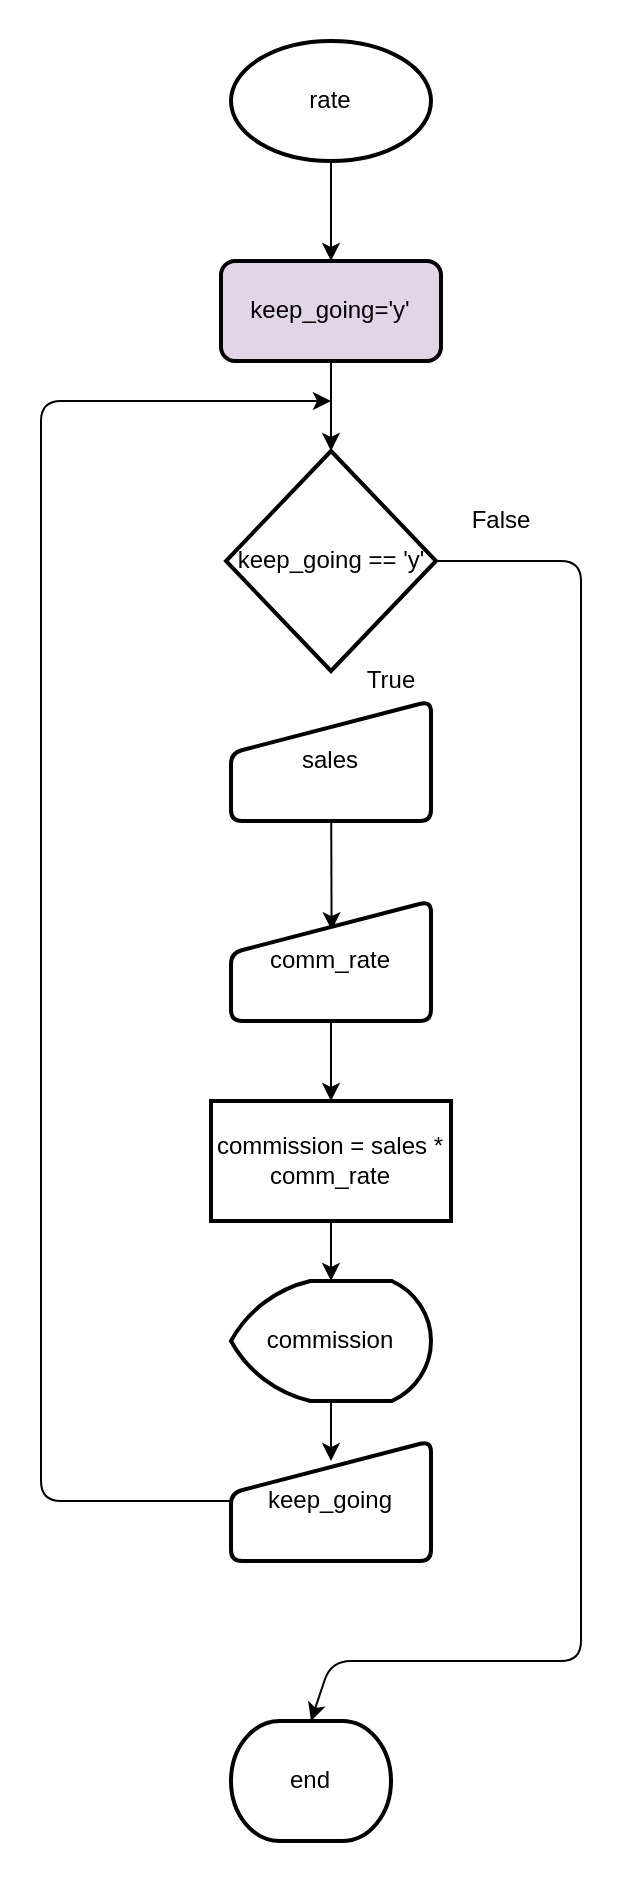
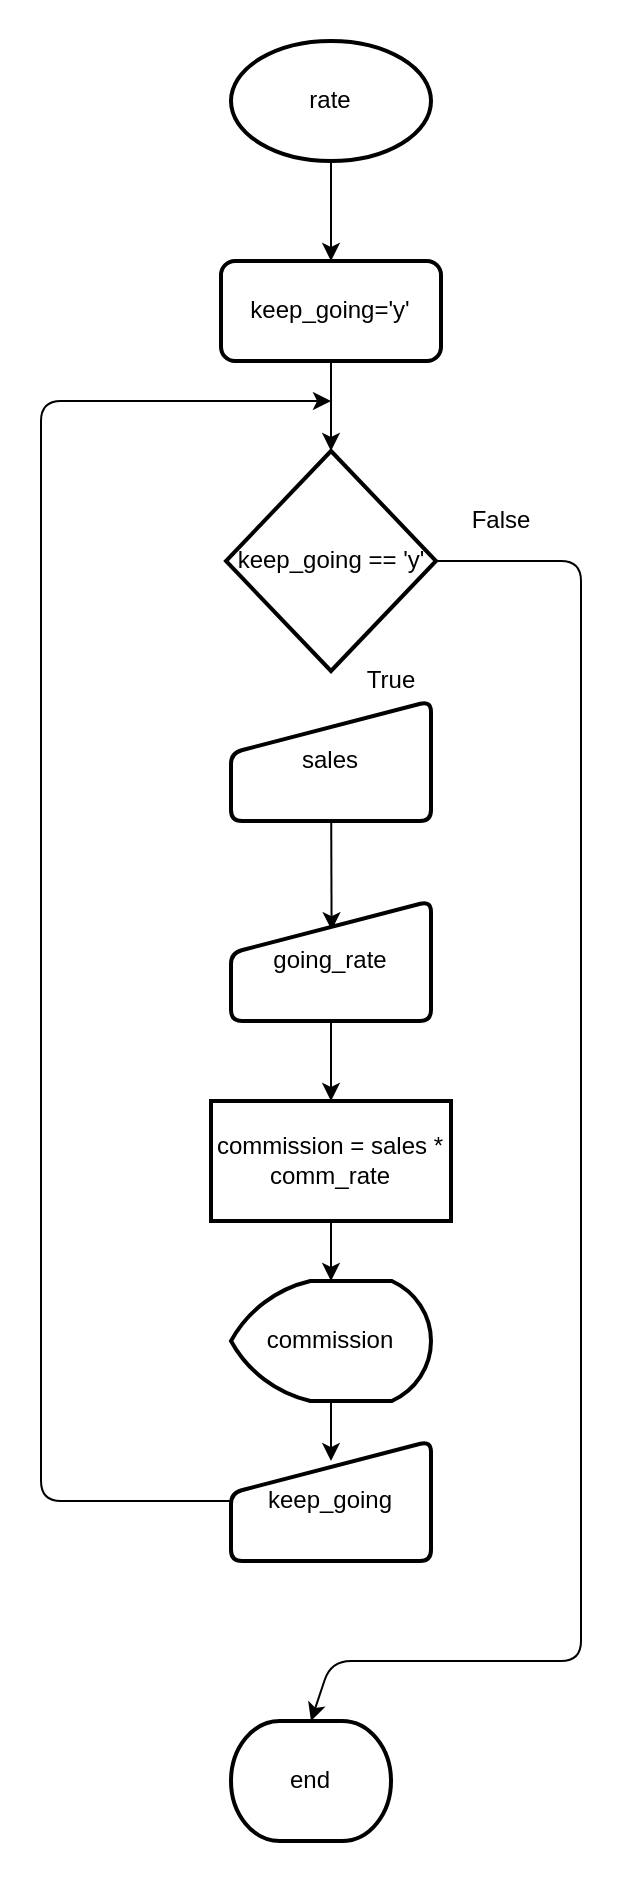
  <mxCell id="0" />
  <mxCell id="1" parent="0" />
  <mxCell id="2" style="edgeStyle=none;html=1;entryX=0.5;entryY=0;entryDx=0;entryDy=0;" edge="1" parent="1" source="3" target="8"><mxGeometry relative="1" as="geometry" /></mxCell>
  <mxCell id="3" value="rate" style="strokeWidth=2;html=1;shape=mxgraph.flowchart.start_1;whiteSpace=wrap;" vertex="1" parent="1"><mxGeometry x="115" y="20" width="100" height="60" as="geometry" /></mxCell>
  <mxCell id="4" value="end" style="strokeWidth=2;html=1;shape=mxgraph.flowchart.terminator;whiteSpace=wrap;" vertex="1" parent="1"><mxGeometry x="115" y="860" width="80" height="60" as="geometry" /></mxCell>
  <mxCell id="5" style="edgeStyle=none;html=1;entryX=0.5;entryY=0;entryDx=0;entryDy=0;entryPerimeter=0;" edge="1" parent="1" source="6" target="4"><mxGeometry relative="1" as="geometry"><mxPoint x="165" y="830" as="targetPoint" /><Array as="points"><mxPoint x="290" y="280" /><mxPoint x="290" y="830" /><mxPoint x="165" y="830" /></Array></mxGeometry></mxCell>
  <mxCell id="6" value="keep_going == 'y'" style="strokeWidth=2;html=1;shape=mxgraph.flowchart.decision;whiteSpace=wrap;" vertex="1" parent="1"><mxGeometry x="112.5" y="225" width="105" height="110" as="geometry" /></mxCell>
  <mxCell id="7" style="edgeStyle=none;html=1;entryX=0.5;entryY=0;entryDx=0;entryDy=0;entryPerimeter=0;" edge="1" parent="1" source="8" target="6"><mxGeometry relative="1" as="geometry" /></mxCell>
- <mxCell id="8" value="keep_going='y'" style="rounded=1;whiteSpace=wrap;html=1;absoluteArcSize=1;arcSize=14;strokeWidth=2;fillColor=#e1d5e7;" vertex="1" parent="1"><mxGeometry x="110" y="130" width="110" height="50" as="geometry" /></mxCell>
+ <mxCell id="8" value="keep_going='y'" style="rounded=1;whiteSpace=wrap;html=1;absoluteArcSize=1;arcSize=14;strokeWidth=2;" vertex="1" parent="1"><mxGeometry x="110" y="130" width="110" height="50" as="geometry" /></mxCell>
  <mxCell id="9" value="True" style="text;html=1;align=center;verticalAlign=middle;resizable=0;points=[];autosize=1;strokeColor=none;fillColor=none;" vertex="1" parent="1"><mxGeometry x="175" y="330" width="40" height="20" as="geometry" /></mxCell>
  <mxCell id="10" value="False" style="text;html=1;align=center;verticalAlign=middle;resizable=0;points=[];autosize=1;strokeColor=none;fillColor=none;" vertex="1" parent="1"><mxGeometry x="230" y="250" width="40" height="20" as="geometry" /></mxCell>
  <mxCell id="11" style="edgeStyle=none;html=1;entryX=0.503;entryY=0.243;entryDx=0;entryDy=0;entryPerimeter=0;" edge="1" parent="1" source="12" target="14"><mxGeometry relative="1" as="geometry" /></mxCell>
  <mxCell id="12" value="sales" style="html=1;strokeWidth=2;shape=manualInput;whiteSpace=wrap;rounded=1;size=26;arcSize=11;" vertex="1" parent="1"><mxGeometry x="115" y="350" width="100" height="60" as="geometry" /></mxCell>
  <mxCell id="13" style="edgeStyle=none;html=1;entryX=0.5;entryY=0;entryDx=0;entryDy=0;" edge="1" parent="1" source="14" target="20"><mxGeometry relative="1" as="geometry" /></mxCell>
- <mxCell id="14" value="comm_rate" style="html=1;strokeWidth=2;shape=manualInput;whiteSpace=wrap;rounded=1;size=26;arcSize=11;" vertex="1" parent="1"><mxGeometry x="115" y="450" width="100" height="60" as="geometry" /></mxCell>
+ <mxCell id="14" value="going_rate" style="html=1;strokeWidth=2;shape=manualInput;whiteSpace=wrap;rounded=1;size=26;arcSize=11;" vertex="1" parent="1"><mxGeometry x="115" y="450" width="100" height="60" as="geometry" /></mxCell>
  <mxCell id="15" style="edgeStyle=none;html=1;entryX=0.5;entryY=0.167;entryDx=0;entryDy=0;entryPerimeter=0;" edge="1" parent="1" source="16" target="18"><mxGeometry relative="1" as="geometry" /></mxCell>
  <mxCell id="16" value="commission" style="strokeWidth=2;html=1;shape=mxgraph.flowchart.display;whiteSpace=wrap;" vertex="1" parent="1"><mxGeometry x="115" y="640" width="100" height="60" as="geometry" /></mxCell>
  <mxCell id="17" style="edgeStyle=none;html=1;" edge="1" parent="1" source="18"><mxGeometry relative="1" as="geometry"><mxPoint x="165" y="200" as="targetPoint" /><Array as="points"><mxPoint x="20" y="750" /><mxPoint x="20" y="200" /><mxPoint x="100" y="200" /></Array></mxGeometry></mxCell>
  <mxCell id="18" value="keep_going" style="html=1;strokeWidth=2;shape=manualInput;whiteSpace=wrap;rounded=1;size=26;arcSize=11;" vertex="1" parent="1"><mxGeometry x="115" y="720" width="100" height="60" as="geometry" /></mxCell>
  <mxCell id="19" style="edgeStyle=none;html=1;entryX=0.5;entryY=0;entryDx=0;entryDy=0;entryPerimeter=0;" edge="1" parent="1" source="20" target="16"><mxGeometry relative="1" as="geometry" /></mxCell>
  <mxCell id="20" value="commission = sales * comm_rate" style="whiteSpace=wrap;html=1;absoluteArcSize=1;arcSize=14;strokeWidth=2;rounded=0;" vertex="1" parent="1"><mxGeometry x="105" y="550" width="120" height="60" as="geometry" /></mxCell>
